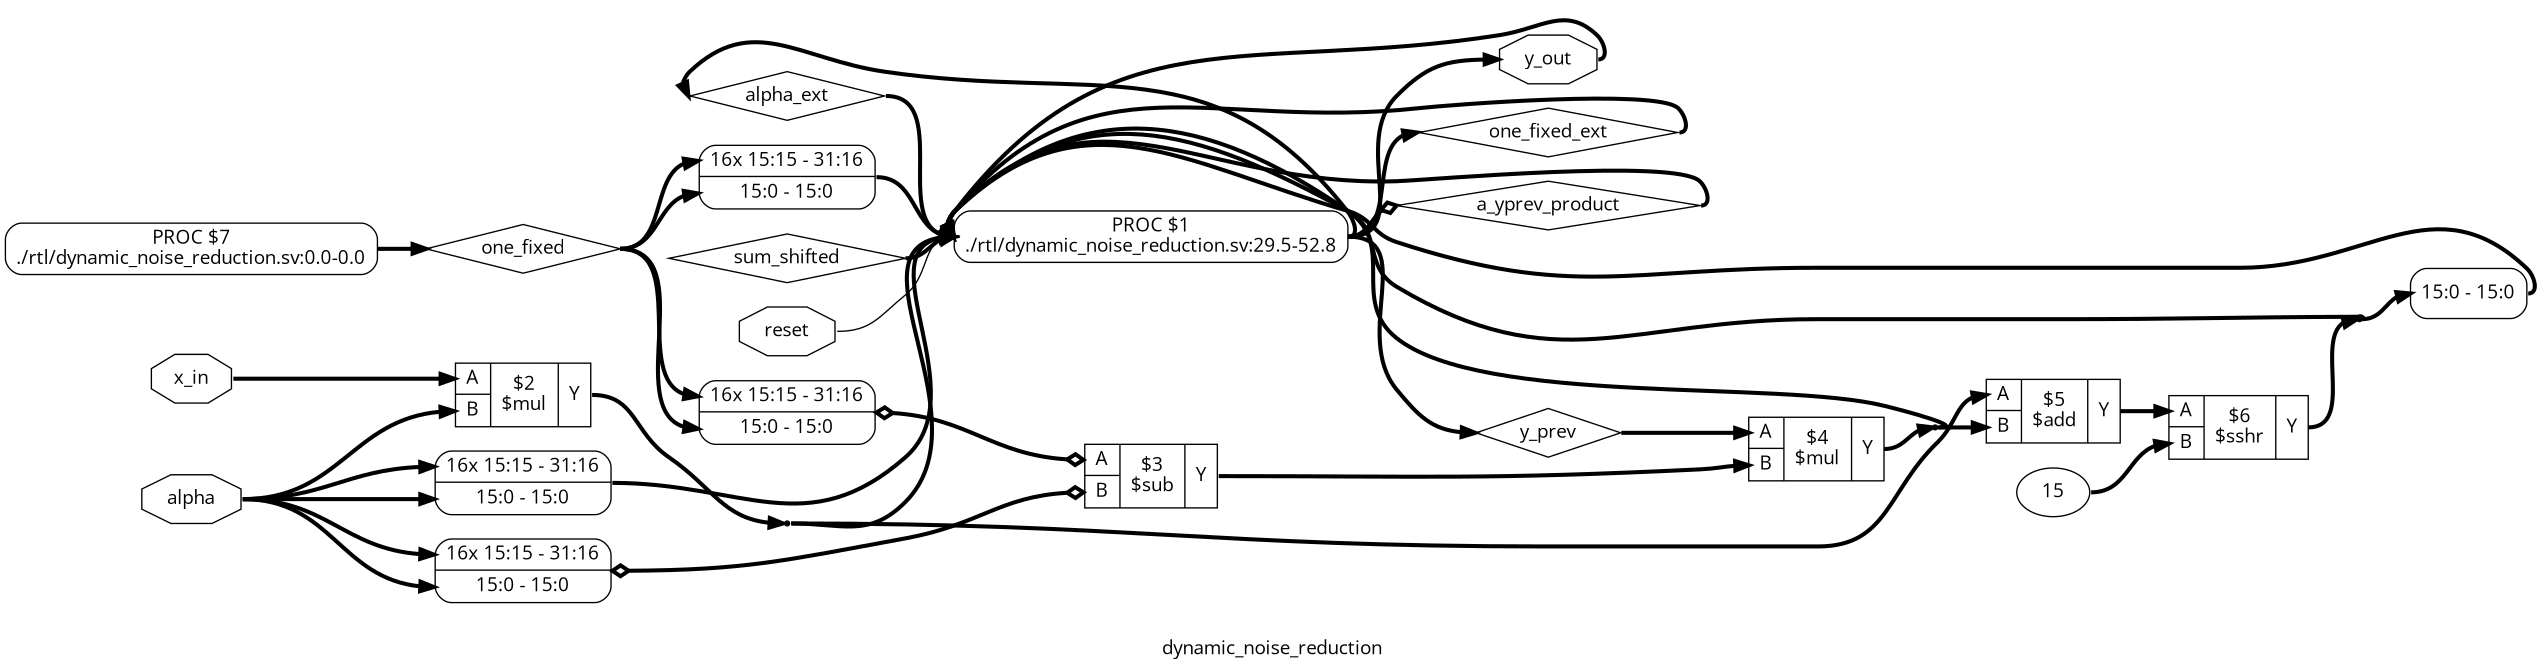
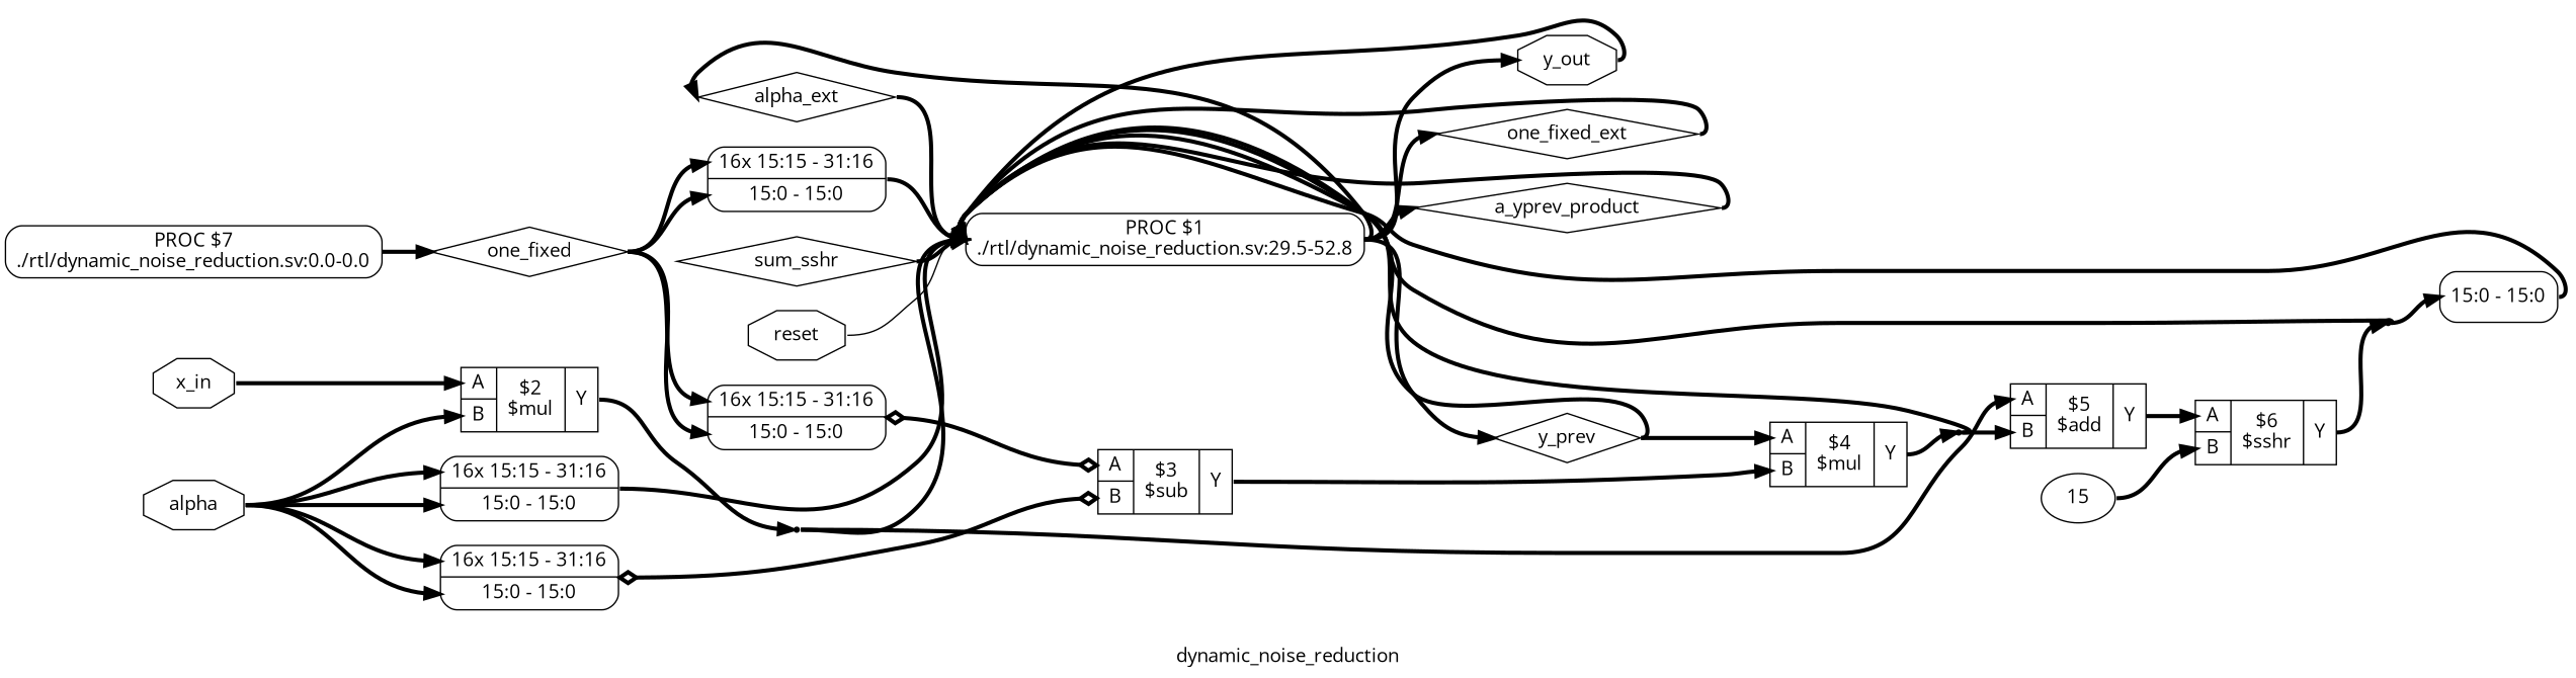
  digraph {
    fontname="Open Sans"
    label=dynamic_noise_reduction
    rankdir=LR
    remincross=true
    node [color=black fontcolor=black fontname="Open Sans" shape=record]
    edge [color=black fontcolor=black fontname="Open Sans" headport=w style="setlinewidth(3)" tailport=e]
    n19 [label=alpha_ext shape=diamond]
    p4 [label="PROC $1\n./rtl/dynamic_noise_reduction.sv:29.5-52.8" shape=box style=rounded color="" fontcolor=""]
    n20 [label=one_fixed_ext shape=diamond]
    n23 [label=a_yprev_product shape=diamond]
    n25 [label=y_prev shape=diamond]
    n26 [label=y_out shape=octagon]
    n21 [label=one_fixed shape=diamond]
    x2 [label="<s16> 16x 15:15 - 31:16 |<s0> 15:0 - 15:0 " style=rounded]
    x6 [label="<s16> 16x 15:15 - 31:16 |<s0> 15:0 - 15:0 " style=rounded]
    c37 [label="{{<p31> A|<p32> B}|$3\n$sub|{<p33> Y}}" color="" fontcolor=""]
-   n22 [label=sum_shifted shape=diamond]
+   n22 [label=sum_sshr shape=diamond]
    c36 [label="{{<p31> A|<p32> B}|$4\n$mul|{<p33> Y}}" color="" fontcolor=""]
    n4 [shape=point color="" fontcolor=""]
    n27 [label=alpha shape=octagon]
    x1 [label="<s16> 16x 15:15 - 31:16 |<s0> 15:0 - 15:0 " style=rounded]
    c38 [label="{{<p31> A|<p32> B}|$2\n$mul|{<p33> Y}}" color="" fontcolor=""]
    x7 [label="<s16> 16x 15:15 - 31:16 |<s0> 15:0 - 15:0 " style=rounded]
    n6 [shape=point color="" fontcolor=""]
    n28 [label=x_in shape=octagon]
    n29 [label=reset shape=octagon]
    v0 [label=15 color="" fontcolor="" shape=""]
    c34 [label="{{<p31> A|<p32> B}|$6\n$sshr|{<p33> Y}}" color="" fontcolor=""]
    n2 [shape=point color="" fontcolor=""]
    x5 [label="<s0> 15:0 - 15:0 " style=rounded]
    c35 [label="{{<p31> A|<p32> B}|$5\n$add|{<p33> Y}}" color="" fontcolor=""]
    p3 [label="PROC $7\n./rtl/dynamic_noise_reduction.sv:0.0-0.0" shape=box style=rounded color="" fontcolor=""]
    n19 -> p4
    p4 -> n19
    p4 -> n20
-   p4 -> n23 [arrowhead=odiamond]
+   p4 -> n23
    p4 -> n25
    p4 -> n26
    n20 -> p4
    n23 -> p4
+   n25 -> p4
    n25 -> c36 [headport="p31:w"]
    n26 -> p4
    n21 -> x2 [headport="s0:w"]
    n21 -> x2 [headport="s16:w"]
    n21 -> x6 [headport="s0:w"]
    n21 -> x6 [headport="s16:w"]
    x2 -> c37 [arrowhead=odiamond arrowtail=odiamond dir=both headport="p31:w"]
    x6 -> p4
    c37 -> c36 [headport="p32:w" tailport="p33:e"]
    n22 -> p4
    c36 -> n4 [tailport="p33:e"]
    n4 -> p4
    n4 -> c35 [headport="p32:w"]
    n27 -> x1 [headport="s0:w"]
    n27 -> x1 [headport="s16:w"]
    n27 -> c38 [headport="p32:w"]
    n27 -> x7 [headport="s0:w"]
    n27 -> x7 [headport="s16:w"]
    x1 -> c37 [arrowhead=odiamond arrowtail=odiamond dir=both headport="p32:w"]
    c38 -> n6 [tailport="p33:e"]
    x7 -> p4
    n6 -> p4
    n6 -> c35 [headport="p31:w"]
    n28 -> c38 [headport="p31:w"]
    n29 -> p4 [style=""]
    v0 -> c34 [headport="p32:w"]
    c34 -> n2 [tailport="p33:e"]
    n2 -> p4
    n2 -> x5 [headport="s0:w"]
    x5 -> p4
    c35 -> c34 [headport="p31:w" tailport="p33:e"]
    p3 -> n21
  }
